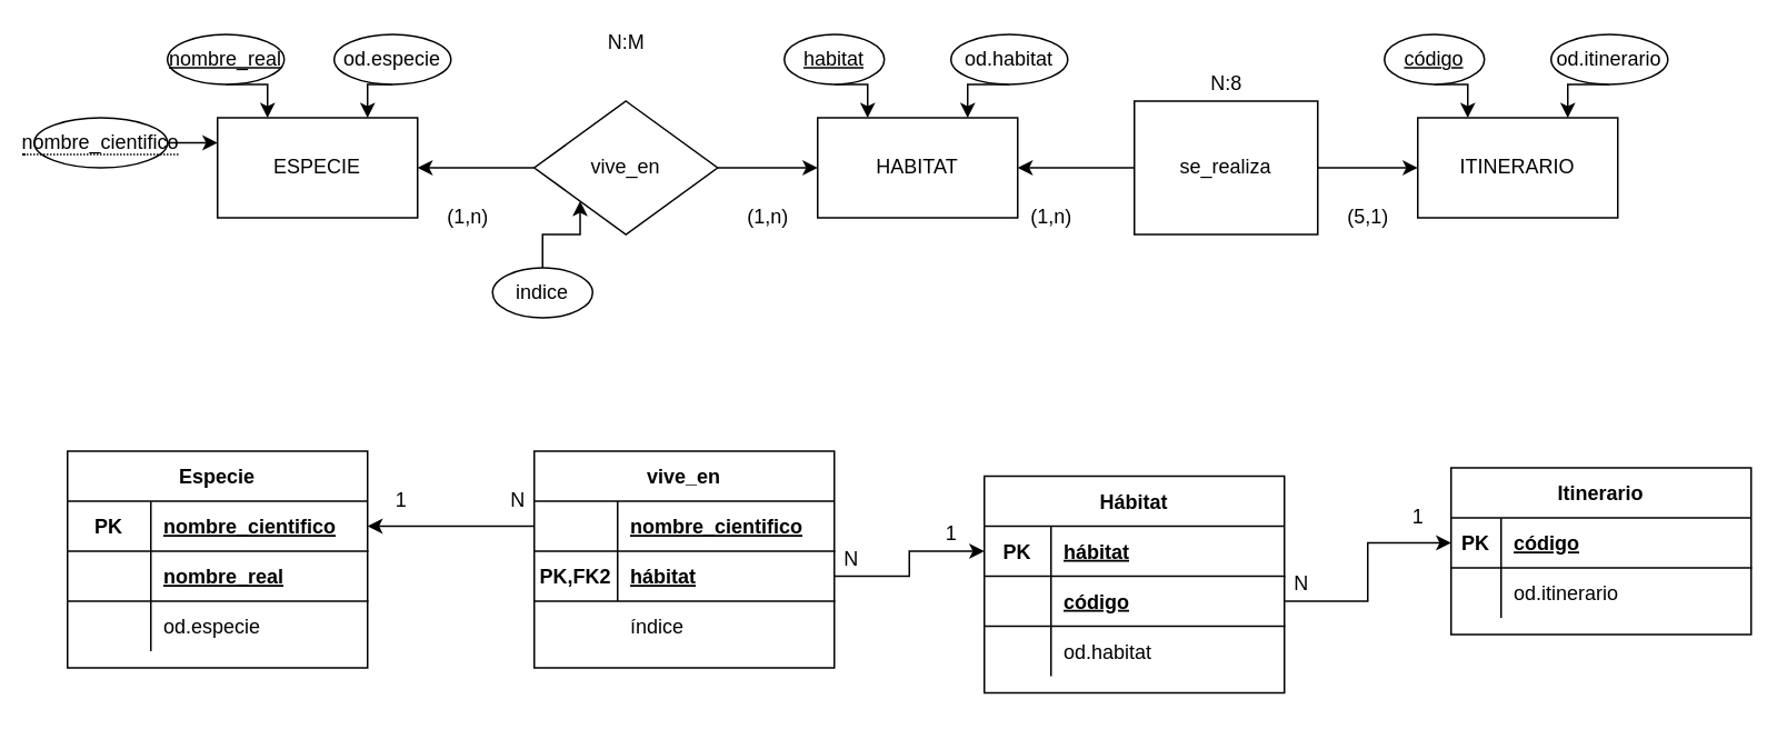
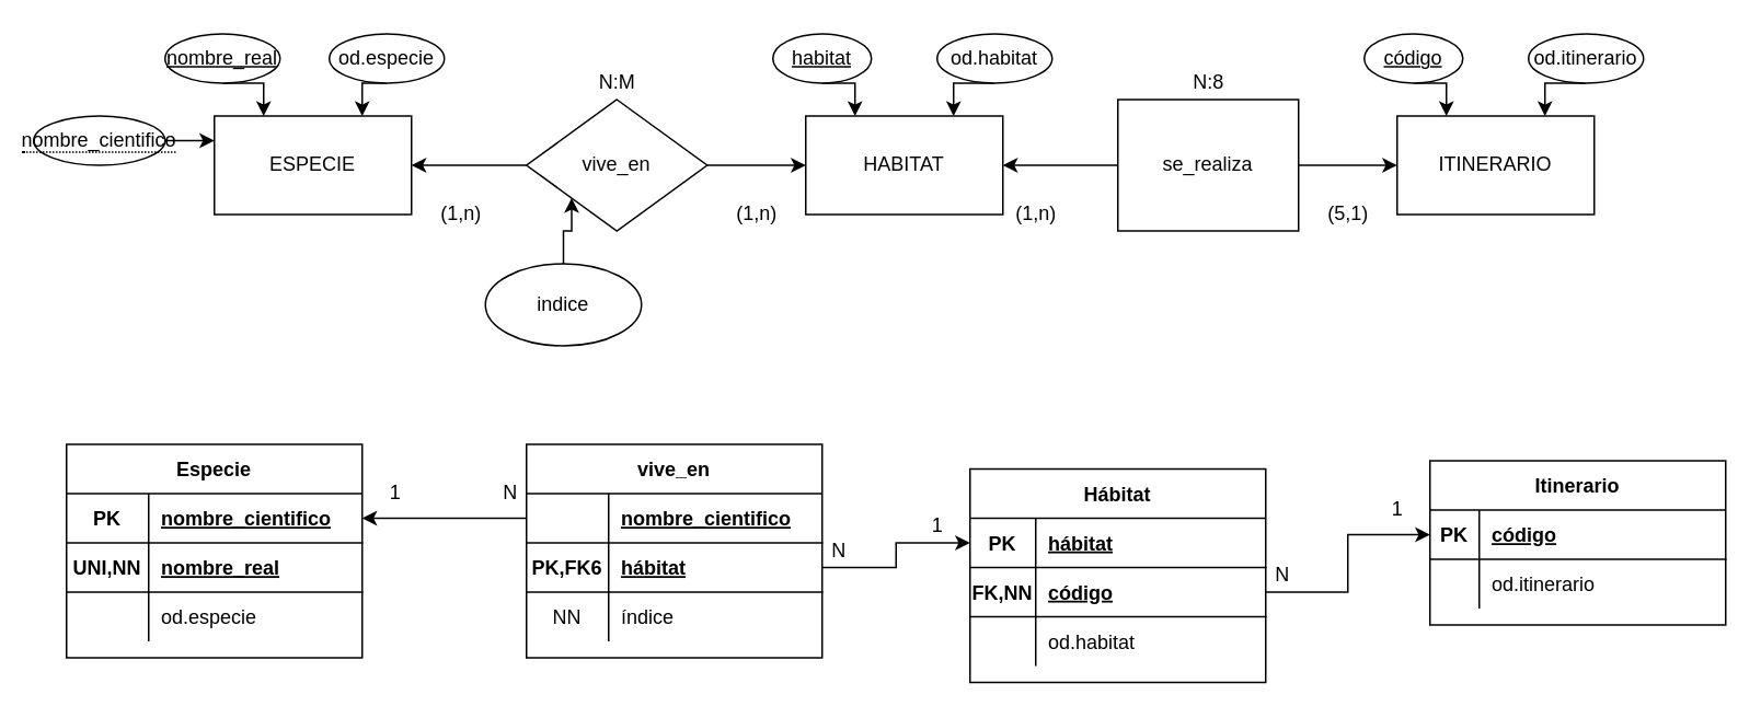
  <mxCell id="0" />
  <mxCell id="1" parent="0" />
  <mxCell id="2" value="ESPECIE" style="rounded=0;whiteSpace=wrap;html=1;" vertex="1" parent="1"><mxGeometry x="130" y="70" width="120" height="60" as="geometry" /></mxCell>
  <mxCell id="3" value="" style="edgeStyle=orthogonalEdgeStyle;rounded=0;orthogonalLoop=1;jettySize=auto;html=1;" edge="1" parent="1" source="5" target="6"><mxGeometry relative="1" as="geometry" /></mxCell>
  <mxCell id="4" value="" style="edgeStyle=orthogonalEdgeStyle;rounded=0;orthogonalLoop=1;jettySize=auto;html=1;" edge="1" parent="1" source="5" target="2"><mxGeometry relative="1" as="geometry" /></mxCell>
  <mxCell id="5" value="vive_en" style="rhombus;whiteSpace=wrap;html=1;rounded=0;" vertex="1" parent="1"><mxGeometry x="320" y="60" width="110" height="80" as="geometry" /></mxCell>
  <mxCell id="6" value="HABITAT" style="whiteSpace=wrap;html=1;rounded=0;" vertex="1" parent="1"><mxGeometry x="490" y="70" width="120" height="60" as="geometry" /></mxCell>
  <mxCell id="7" value="" style="edgeStyle=orthogonalEdgeStyle;rounded=0;orthogonalLoop=1;jettySize=auto;html=1;" edge="1" parent="1" source="9" target="10"><mxGeometry relative="1" as="geometry" /></mxCell>
  <mxCell id="8" value="" style="edgeStyle=orthogonalEdgeStyle;rounded=0;orthogonalLoop=1;jettySize=auto;html=1;" edge="1" parent="1" source="9" target="6"><mxGeometry relative="1" as="geometry" /></mxCell>
  <mxCell id="9" value="se_realiza" style="whiteSpace=wrap;html=1;rounded=0;" vertex="1" parent="1"><mxGeometry x="680" y="60" width="110" height="80" as="geometry" /></mxCell>
  <mxCell id="10" value="ITINERARIO" style="whiteSpace=wrap;html=1;rounded=0;" vertex="1" parent="1"><mxGeometry x="850" y="70" width="120" height="60" as="geometry" /></mxCell>
  <mxCell id="11" value="(1,n)" style="text;html=1;align=center;verticalAlign=middle;resizable=0;points=[];autosize=1;strokeColor=none;fillColor=none;" vertex="1" parent="1"><mxGeometry x="260" y="120" width="40" height="20" as="geometry" /></mxCell>
  <mxCell id="12" value="(1,n)" style="text;html=1;align=center;verticalAlign=middle;resizable=0;points=[];autosize=1;strokeColor=none;fillColor=none;" vertex="1" parent="1"><mxGeometry x="440" y="120" width="40" height="20" as="geometry" /></mxCell>
- <mxCell id="13" value="N:M" style="text;html=1;align=center;verticalAlign=middle;resizable=0;points=[];autosize=1;strokeColor=none;fillColor=none;" vertex="1" parent="1"><mxGeometry x="355" y="15" width="40" height="20" as="geometry" /></mxCell>
+ <mxCell id="13" value="N:M" style="text;html=1;align=center;verticalAlign=middle;resizable=0;points=[];autosize=1;strokeColor=none;fillColor=none;" vertex="1" parent="1"><mxGeometry x="355" y="40" width="40" height="20" as="geometry" /></mxCell>
  <mxCell id="14" value="(5,1)" style="text;html=1;align=center;verticalAlign=middle;resizable=0;points=[];autosize=1;strokeColor=none;fillColor=none;" vertex="1" parent="1"><mxGeometry x="800" y="120" width="40" height="20" as="geometry" /></mxCell>
  <mxCell id="15" value="(1,n)" style="text;html=1;align=center;verticalAlign=middle;resizable=0;points=[];autosize=1;strokeColor=none;fillColor=none;" vertex="1" parent="1"><mxGeometry x="610" y="120" width="40" height="20" as="geometry" /></mxCell>
  <mxCell id="16" value="N:8" style="text;html=1;align=center;verticalAlign=middle;resizable=0;points=[];autosize=1;strokeColor=none;fillColor=none;" vertex="1" parent="1"><mxGeometry x="720" y="40" width="30" height="20" as="geometry" /></mxCell>
  <mxCell id="17" style="edgeStyle=orthogonalEdgeStyle;rounded=0;orthogonalLoop=1;jettySize=auto;html=1;exitX=0.5;exitY=1;exitDx=0;exitDy=0;entryX=0.25;entryY=0;entryDx=0;entryDy=0;" edge="1" parent="1" source="18" target="10"><mxGeometry relative="1" as="geometry" /></mxCell>
  <mxCell id="18" value="código" style="ellipse;whiteSpace=wrap;html=1;align=center;fontStyle=4;" vertex="1" parent="1"><mxGeometry x="830" y="20" width="60" height="30" as="geometry" /></mxCell>
  <mxCell id="19" style="edgeStyle=orthogonalEdgeStyle;rounded=0;orthogonalLoop=1;jettySize=auto;html=1;exitX=0.5;exitY=1;exitDx=0;exitDy=0;entryX=0.25;entryY=0;entryDx=0;entryDy=0;" edge="1" parent="1" source="20" target="6"><mxGeometry relative="1" as="geometry" /></mxCell>
  <mxCell id="20" value="habitat" style="ellipse;whiteSpace=wrap;html=1;align=center;fontStyle=4;" vertex="1" parent="1"><mxGeometry x="470" y="20" width="60" height="30" as="geometry" /></mxCell>
  <mxCell id="21" style="edgeStyle=orthogonalEdgeStyle;rounded=0;orthogonalLoop=1;jettySize=auto;html=1;exitX=0.5;exitY=1;exitDx=0;exitDy=0;entryX=0.25;entryY=0;entryDx=0;entryDy=0;" edge="1" parent="1" source="22" target="2"><mxGeometry relative="1" as="geometry" /></mxCell>
  <mxCell id="22" value="nombre_real" style="ellipse;whiteSpace=wrap;html=1;align=center;fontStyle=4;" vertex="1" parent="1"><mxGeometry x="100" y="20" width="70" height="30" as="geometry" /></mxCell>
  <mxCell id="23" style="edgeStyle=orthogonalEdgeStyle;rounded=0;orthogonalLoop=1;jettySize=auto;html=1;exitX=0.5;exitY=1;exitDx=0;exitDy=0;entryX=0.75;entryY=0;entryDx=0;entryDy=0;" edge="1" parent="1" source="24" target="6"><mxGeometry relative="1" as="geometry" /></mxCell>
  <mxCell id="24" value="od.habitat" style="ellipse;whiteSpace=wrap;html=1;align=center;" vertex="1" parent="1"><mxGeometry x="570" y="20" width="70" height="30" as="geometry" /></mxCell>
  <mxCell id="25" style="edgeStyle=orthogonalEdgeStyle;rounded=0;orthogonalLoop=1;jettySize=auto;html=1;exitX=0.5;exitY=1;exitDx=0;exitDy=0;entryX=0.75;entryY=0;entryDx=0;entryDy=0;" edge="1" parent="1" source="26" target="10"><mxGeometry relative="1" as="geometry" /></mxCell>
  <mxCell id="26" value="od.itinerario" style="ellipse;whiteSpace=wrap;html=1;align=center;" vertex="1" parent="1"><mxGeometry x="930" y="20" width="70" height="30" as="geometry" /></mxCell>
  <mxCell id="27" style="edgeStyle=orthogonalEdgeStyle;rounded=0;orthogonalLoop=1;jettySize=auto;html=1;exitX=0.5;exitY=1;exitDx=0;exitDy=0;entryX=0.75;entryY=0;entryDx=0;entryDy=0;" edge="1" parent="1" source="28" target="2"><mxGeometry relative="1" as="geometry" /></mxCell>
  <mxCell id="28" value="od.especie" style="ellipse;whiteSpace=wrap;html=1;align=center;" vertex="1" parent="1"><mxGeometry x="200" y="20" width="70" height="30" as="geometry" /></mxCell>
  <mxCell id="29" style="edgeStyle=orthogonalEdgeStyle;rounded=0;orthogonalLoop=1;jettySize=auto;html=1;exitX=1;exitY=0.5;exitDx=0;exitDy=0;entryX=0;entryY=0.25;entryDx=0;entryDy=0;" edge="1" parent="1" target="2"><mxGeometry relative="1" as="geometry"><mxPoint x="100" y="85" as="sourcePoint" /></mxGeometry></mxCell>
  <mxCell id="30" value="&lt;span style=&quot;border-bottom: 1px dotted&quot;&gt;nombre_cientifico&lt;/span&gt;" style="ellipse;whiteSpace=wrap;html=1;align=center;" vertex="1" parent="1"><mxGeometry x="20" y="70" width="80" height="30" as="geometry" /></mxCell>
  <mxCell id="31" style="edgeStyle=orthogonalEdgeStyle;rounded=0;orthogonalLoop=1;jettySize=auto;html=1;exitX=0.5;exitY=0;exitDx=0;exitDy=0;entryX=0;entryY=1;entryDx=0;entryDy=0;" edge="1" parent="1" source="32" target="5"><mxGeometry relative="1" as="geometry" /></mxCell>
- <mxCell id="32" value="indice" style="ellipse;whiteSpace=wrap;html=1;align=center;" vertex="1" parent="1"><mxGeometry x="295" y="160" width="60" height="30" as="geometry" /></mxCell>
+ <mxCell id="32" value="indice" style="ellipse;whiteSpace=wrap;html=1;align=center;" vertex="1" parent="1"><mxGeometry x="295" y="160" width="95" height="50" as="geometry" /></mxCell>
  <mxCell id="33" value="Especie" style="shape=table;startSize=30;container=1;collapsible=1;childLayout=tableLayout;fixedRows=1;rowLines=0;fontStyle=1;align=center;resizeLast=1;" vertex="1" parent="1"><mxGeometry x="40" y="270" width="180" height="130" as="geometry"><mxRectangle x="370" y="430" width="80" height="30" as="alternateBounds" /></mxGeometry></mxCell>
  <mxCell id="34" value="" style="shape=partialRectangle;collapsible=0;dropTarget=0;pointerEvents=0;fillColor=none;top=0;left=0;bottom=1;right=0;points=[[0,0.5],[1,0.5]];portConstraint=eastwest;" vertex="1" parent="33"><mxGeometry y="30" width="180" height="30" as="geometry" /></mxCell>
  <mxCell id="35" value="PK" style="shape=partialRectangle;connectable=0;fillColor=none;top=0;left=0;bottom=0;right=0;fontStyle=1;overflow=hidden;" vertex="1" parent="34"><mxGeometry width="50" height="30" as="geometry"><mxRectangle width="50" height="30" as="alternateBounds" /></mxGeometry></mxCell>
  <mxCell id="36" value="nombre_cientifico" style="shape=partialRectangle;connectable=0;fillColor=none;top=0;left=0;bottom=0;right=0;align=left;spacingLeft=6;fontStyle=5;overflow=hidden;" vertex="1" parent="34"><mxGeometry x="50" width="130" height="30" as="geometry"><mxRectangle width="130" height="30" as="alternateBounds" /></mxGeometry></mxCell>
  <mxCell id="37" value="" style="shape=partialRectangle;collapsible=0;dropTarget=0;pointerEvents=0;fillColor=none;top=0;left=0;bottom=1;right=0;points=[[0,0.5],[1,0.5]];portConstraint=eastwest;" vertex="1" parent="33"><mxGeometry y="60" width="180" height="30" as="geometry" /></mxCell>
+ <mxCell id="38" value="UNI,NN" style="shape=partialRectangle;connectable=0;fillColor=none;top=0;left=0;bottom=0;right=0;fontStyle=1;overflow=hidden;" vertex="1" parent="37"><mxGeometry width="50" height="30" as="geometry"><mxRectangle width="50" height="30" as="alternateBounds" /></mxGeometry></mxCell>
  <mxCell id="39" value="nombre_real" style="shape=partialRectangle;connectable=0;fillColor=none;top=0;left=0;bottom=0;right=0;align=left;spacingLeft=6;fontStyle=5;overflow=hidden;" vertex="1" parent="37"><mxGeometry x="50" width="130" height="30" as="geometry"><mxRectangle width="130" height="30" as="alternateBounds" /></mxGeometry></mxCell>
  <mxCell id="40" value="" style="shape=partialRectangle;collapsible=0;dropTarget=0;pointerEvents=0;fillColor=none;top=0;left=0;bottom=0;right=0;points=[[0,0.5],[1,0.5]];portConstraint=eastwest;" vertex="1" parent="33"><mxGeometry y="90" width="180" height="30" as="geometry" /></mxCell>
  <mxCell id="41" value="" style="shape=partialRectangle;connectable=0;fillColor=none;top=0;left=0;bottom=0;right=0;editable=1;overflow=hidden;" vertex="1" parent="40"><mxGeometry width="50" height="30" as="geometry"><mxRectangle width="50" height="30" as="alternateBounds" /></mxGeometry></mxCell>
  <mxCell id="42" value="od.especie" style="shape=partialRectangle;connectable=0;fillColor=none;top=0;left=0;bottom=0;right=0;align=left;spacingLeft=6;overflow=hidden;" vertex="1" parent="40"><mxGeometry x="50" width="130" height="30" as="geometry"><mxRectangle width="130" height="30" as="alternateBounds" /></mxGeometry></mxCell>
  <mxCell id="43" value="Hábitat" style="shape=table;startSize=30;container=1;collapsible=1;childLayout=tableLayout;fixedRows=1;rowLines=0;fontStyle=1;align=center;resizeLast=1;" vertex="1" parent="1"><mxGeometry x="590" y="285" width="180" height="130" as="geometry"><mxRectangle x="920" y="445" width="70" height="30" as="alternateBounds" /></mxGeometry></mxCell>
  <mxCell id="44" value="" style="shape=partialRectangle;collapsible=0;dropTarget=0;pointerEvents=0;fillColor=none;top=0;left=0;bottom=1;right=0;points=[[0,0.5],[1,0.5]];portConstraint=eastwest;" vertex="1" parent="43"><mxGeometry y="30" width="180" height="30" as="geometry" /></mxCell>
  <mxCell id="45" value="PK" style="shape=partialRectangle;connectable=0;fillColor=none;top=0;left=0;bottom=0;right=0;fontStyle=1;overflow=hidden;" vertex="1" parent="44"><mxGeometry width="40" height="30" as="geometry"><mxRectangle width="40" height="30" as="alternateBounds" /></mxGeometry></mxCell>
  <mxCell id="46" value="hábitat" style="shape=partialRectangle;connectable=0;fillColor=none;top=0;left=0;bottom=0;right=0;align=left;spacingLeft=6;fontStyle=5;overflow=hidden;" vertex="1" parent="44"><mxGeometry x="40" width="140" height="30" as="geometry"><mxRectangle width="140" height="30" as="alternateBounds" /></mxGeometry></mxCell>
  <mxCell id="47" value="" style="shape=partialRectangle;collapsible=0;dropTarget=0;pointerEvents=0;fillColor=none;top=0;left=0;bottom=1;right=0;points=[[0,0.5],[1,0.5]];portConstraint=eastwest;" vertex="1" parent="43"><mxGeometry y="60" width="180" height="30" as="geometry" /></mxCell>
+ <mxCell id="48" value="FK,NN" style="shape=partialRectangle;connectable=0;fillColor=none;top=0;left=0;bottom=0;right=0;fontStyle=1;overflow=hidden;" vertex="1" parent="47"><mxGeometry width="40" height="30" as="geometry"><mxRectangle width="40" height="30" as="alternateBounds" /></mxGeometry></mxCell>
  <mxCell id="49" value="código" style="shape=partialRectangle;connectable=0;fillColor=none;top=0;left=0;bottom=0;right=0;align=left;spacingLeft=6;fontStyle=5;overflow=hidden;" vertex="1" parent="47"><mxGeometry x="40" width="140" height="30" as="geometry"><mxRectangle width="140" height="30" as="alternateBounds" /></mxGeometry></mxCell>
  <mxCell id="50" value="" style="shape=partialRectangle;collapsible=0;dropTarget=0;pointerEvents=0;fillColor=none;top=0;left=0;bottom=0;right=0;points=[[0,0.5],[1,0.5]];portConstraint=eastwest;" vertex="1" parent="43"><mxGeometry y="90" width="180" height="30" as="geometry" /></mxCell>
  <mxCell id="51" value="" style="shape=partialRectangle;connectable=0;fillColor=none;top=0;left=0;bottom=0;right=0;editable=1;overflow=hidden;" vertex="1" parent="50"><mxGeometry width="40" height="30" as="geometry"><mxRectangle width="40" height="30" as="alternateBounds" /></mxGeometry></mxCell>
  <mxCell id="52" value="od.habitat" style="shape=partialRectangle;connectable=0;fillColor=none;top=0;left=0;bottom=0;right=0;align=left;spacingLeft=6;overflow=hidden;" vertex="1" parent="50"><mxGeometry x="40" width="140" height="30" as="geometry"><mxRectangle width="140" height="30" as="alternateBounds" /></mxGeometry></mxCell>
  <mxCell id="53" value="vive_en" style="shape=table;startSize=30;container=1;collapsible=1;childLayout=tableLayout;fixedRows=1;rowLines=0;fontStyle=1;align=center;resizeLast=1;" vertex="1" parent="1"><mxGeometry x="320" y="270" width="180" height="130" as="geometry"><mxRectangle x="650" y="430" width="80" height="30" as="alternateBounds" /></mxGeometry></mxCell>
  <mxCell id="54" value="" style="shape=partialRectangle;collapsible=0;dropTarget=0;pointerEvents=0;fillColor=none;top=0;left=0;bottom=1;right=0;points=[[0,0.5],[1,0.5]];portConstraint=eastwest;" vertex="1" parent="53"><mxGeometry y="30" width="180" height="30" as="geometry" /></mxCell>
  <mxCell id="55" value="nombre_cientifico" style="shape=partialRectangle;connectable=0;fillColor=none;top=0;left=0;bottom=0;right=0;align=left;spacingLeft=6;fontStyle=5;overflow=hidden;" vertex="1" parent="54"><mxGeometry x="50" width="130" height="30" as="geometry"><mxRectangle width="130" height="30" as="alternateBounds" /></mxGeometry></mxCell>
  <mxCell id="56" value="" style="shape=partialRectangle;collapsible=0;dropTarget=0;pointerEvents=0;fillColor=none;top=0;left=0;bottom=1;right=0;points=[[0,0.5],[1,0.5]];portConstraint=eastwest;" vertex="1" parent="53"><mxGeometry y="60" width="180" height="30" as="geometry" /></mxCell>
- <mxCell id="57" value="PK,FK2" style="shape=partialRectangle;connectable=0;fillColor=none;top=0;left=0;bottom=0;right=0;fontStyle=1;overflow=hidden;" vertex="1" parent="56"><mxGeometry width="50" height="30" as="geometry"><mxRectangle width="50" height="30" as="alternateBounds" /></mxGeometry></mxCell>
+ <mxCell id="57" value="PK,FK6" style="shape=partialRectangle;connectable=0;fillColor=none;top=0;left=0;bottom=0;right=0;fontStyle=1;overflow=hidden;" vertex="1" parent="56"><mxGeometry width="50" height="30" as="geometry"><mxRectangle width="50" height="30" as="alternateBounds" /></mxGeometry></mxCell>
  <mxCell id="58" value="hábitat" style="shape=partialRectangle;connectable=0;fillColor=none;top=0;left=0;bottom=0;right=0;align=left;spacingLeft=6;fontStyle=5;overflow=hidden;" vertex="1" parent="56"><mxGeometry x="50" width="130" height="30" as="geometry"><mxRectangle width="130" height="30" as="alternateBounds" /></mxGeometry></mxCell>
  <mxCell id="59" value="" style="shape=partialRectangle;collapsible=0;dropTarget=0;pointerEvents=0;fillColor=none;top=0;left=0;bottom=0;right=0;points=[[0,0.5],[1,0.5]];portConstraint=eastwest;" vertex="1" parent="53"><mxGeometry y="90" width="180" height="30" as="geometry" /></mxCell>
+ <mxCell id="60" value="NN" style="shape=partialRectangle;connectable=0;fillColor=none;top=0;left=0;bottom=0;right=0;editable=1;overflow=hidden;" vertex="1" parent="59"><mxGeometry width="50" height="30" as="geometry"><mxRectangle width="50" height="30" as="alternateBounds" /></mxGeometry></mxCell>
  <mxCell id="61" value="índice" style="shape=partialRectangle;connectable=0;fillColor=none;top=0;left=0;bottom=0;right=0;align=left;spacingLeft=6;overflow=hidden;" vertex="1" parent="59"><mxGeometry x="50" width="130" height="30" as="geometry"><mxRectangle width="130" height="30" as="alternateBounds" /></mxGeometry></mxCell>
  <mxCell id="62" style="edgeStyle=orthogonalEdgeStyle;rounded=0;orthogonalLoop=1;jettySize=auto;html=1;exitX=1;exitY=0.5;exitDx=0;exitDy=0;entryX=0;entryY=0.5;entryDx=0;entryDy=0;" edge="1" parent="1" source="56" target="44"><mxGeometry relative="1" as="geometry" /></mxCell>
  <mxCell id="63" value="Itinerario" style="shape=table;startSize=30;container=1;collapsible=1;childLayout=tableLayout;fixedRows=1;rowLines=0;fontStyle=1;align=center;resizeLast=1;" vertex="1" parent="1"><mxGeometry x="870" y="280" width="180" height="100" as="geometry"><mxRectangle x="1200" y="440" width="80" height="30" as="alternateBounds" /></mxGeometry></mxCell>
  <mxCell id="64" value="" style="shape=partialRectangle;collapsible=0;dropTarget=0;pointerEvents=0;fillColor=none;top=0;left=0;bottom=1;right=0;points=[[0,0.5],[1,0.5]];portConstraint=eastwest;" vertex="1" parent="63"><mxGeometry y="30" width="180" height="30" as="geometry" /></mxCell>
  <mxCell id="65" value="PK" style="shape=partialRectangle;connectable=0;fillColor=none;top=0;left=0;bottom=0;right=0;fontStyle=1;overflow=hidden;" vertex="1" parent="64"><mxGeometry width="30" height="30" as="geometry"><mxRectangle width="30" height="30" as="alternateBounds" /></mxGeometry></mxCell>
  <mxCell id="66" value="código" style="shape=partialRectangle;connectable=0;fillColor=none;top=0;left=0;bottom=0;right=0;align=left;spacingLeft=6;fontStyle=5;overflow=hidden;" vertex="1" parent="64"><mxGeometry x="30" width="150" height="30" as="geometry"><mxRectangle width="150" height="30" as="alternateBounds" /></mxGeometry></mxCell>
  <mxCell id="67" value="" style="shape=partialRectangle;collapsible=0;dropTarget=0;pointerEvents=0;fillColor=none;top=0;left=0;bottom=0;right=0;points=[[0,0.5],[1,0.5]];portConstraint=eastwest;" vertex="1" parent="63"><mxGeometry y="60" width="180" height="30" as="geometry" /></mxCell>
  <mxCell id="68" value="" style="shape=partialRectangle;connectable=0;fillColor=none;top=0;left=0;bottom=0;right=0;editable=1;overflow=hidden;" vertex="1" parent="67"><mxGeometry width="30" height="30" as="geometry"><mxRectangle width="30" height="30" as="alternateBounds" /></mxGeometry></mxCell>
  <mxCell id="69" value="od.itinerario" style="shape=partialRectangle;connectable=0;fillColor=none;top=0;left=0;bottom=0;right=0;align=left;spacingLeft=6;overflow=hidden;" vertex="1" parent="67"><mxGeometry x="30" width="150" height="30" as="geometry"><mxRectangle width="150" height="30" as="alternateBounds" /></mxGeometry></mxCell>
  <mxCell id="70" style="edgeStyle=orthogonalEdgeStyle;rounded=0;orthogonalLoop=1;jettySize=auto;html=1;exitX=1;exitY=0.5;exitDx=0;exitDy=0;entryX=0;entryY=0.5;entryDx=0;entryDy=0;" edge="1" parent="1" source="47" target="64"><mxGeometry relative="1" as="geometry" /></mxCell>
  <mxCell id="71" value="1" style="text;html=1;align=center;verticalAlign=middle;resizable=0;points=[];autosize=1;strokeColor=none;fillColor=none;" vertex="1" parent="1"><mxGeometry x="840" y="300" width="20" height="20" as="geometry" /></mxCell>
  <mxCell id="72" value="N" style="text;html=1;align=center;verticalAlign=middle;resizable=0;points=[];autosize=1;strokeColor=none;fillColor=none;" vertex="1" parent="1"><mxGeometry x="770" y="340" width="20" height="20" as="geometry" /></mxCell>
  <mxCell id="73" value="1" style="text;html=1;align=center;verticalAlign=middle;resizable=0;points=[];autosize=1;strokeColor=none;fillColor=none;" vertex="1" parent="1"><mxGeometry x="560" y="310" width="20" height="20" as="geometry" /></mxCell>
  <mxCell id="74" value="N" style="text;html=1;align=center;verticalAlign=middle;resizable=0;points=[];autosize=1;strokeColor=none;fillColor=none;" vertex="1" parent="1"><mxGeometry x="500" y="325" width="20" height="20" as="geometry" /></mxCell>
  <mxCell id="75" value="1" style="text;html=1;align=center;verticalAlign=middle;resizable=0;points=[];autosize=1;strokeColor=none;fillColor=none;" vertex="1" parent="1"><mxGeometry x="230" y="290" width="20" height="20" as="geometry" /></mxCell>
  <mxCell id="76" value="N" style="text;html=1;align=center;verticalAlign=middle;resizable=0;points=[];autosize=1;strokeColor=none;fillColor=none;" vertex="1" parent="1"><mxGeometry x="300" y="290" width="20" height="20" as="geometry" /></mxCell>
  <mxCell id="77" style="edgeStyle=orthogonalEdgeStyle;rounded=0;orthogonalLoop=1;jettySize=auto;html=1;exitX=0;exitY=0.5;exitDx=0;exitDy=0;entryX=1;entryY=0.5;entryDx=0;entryDy=0;" edge="1" parent="1" source="54" target="34"><mxGeometry relative="1" as="geometry" /></mxCell>
